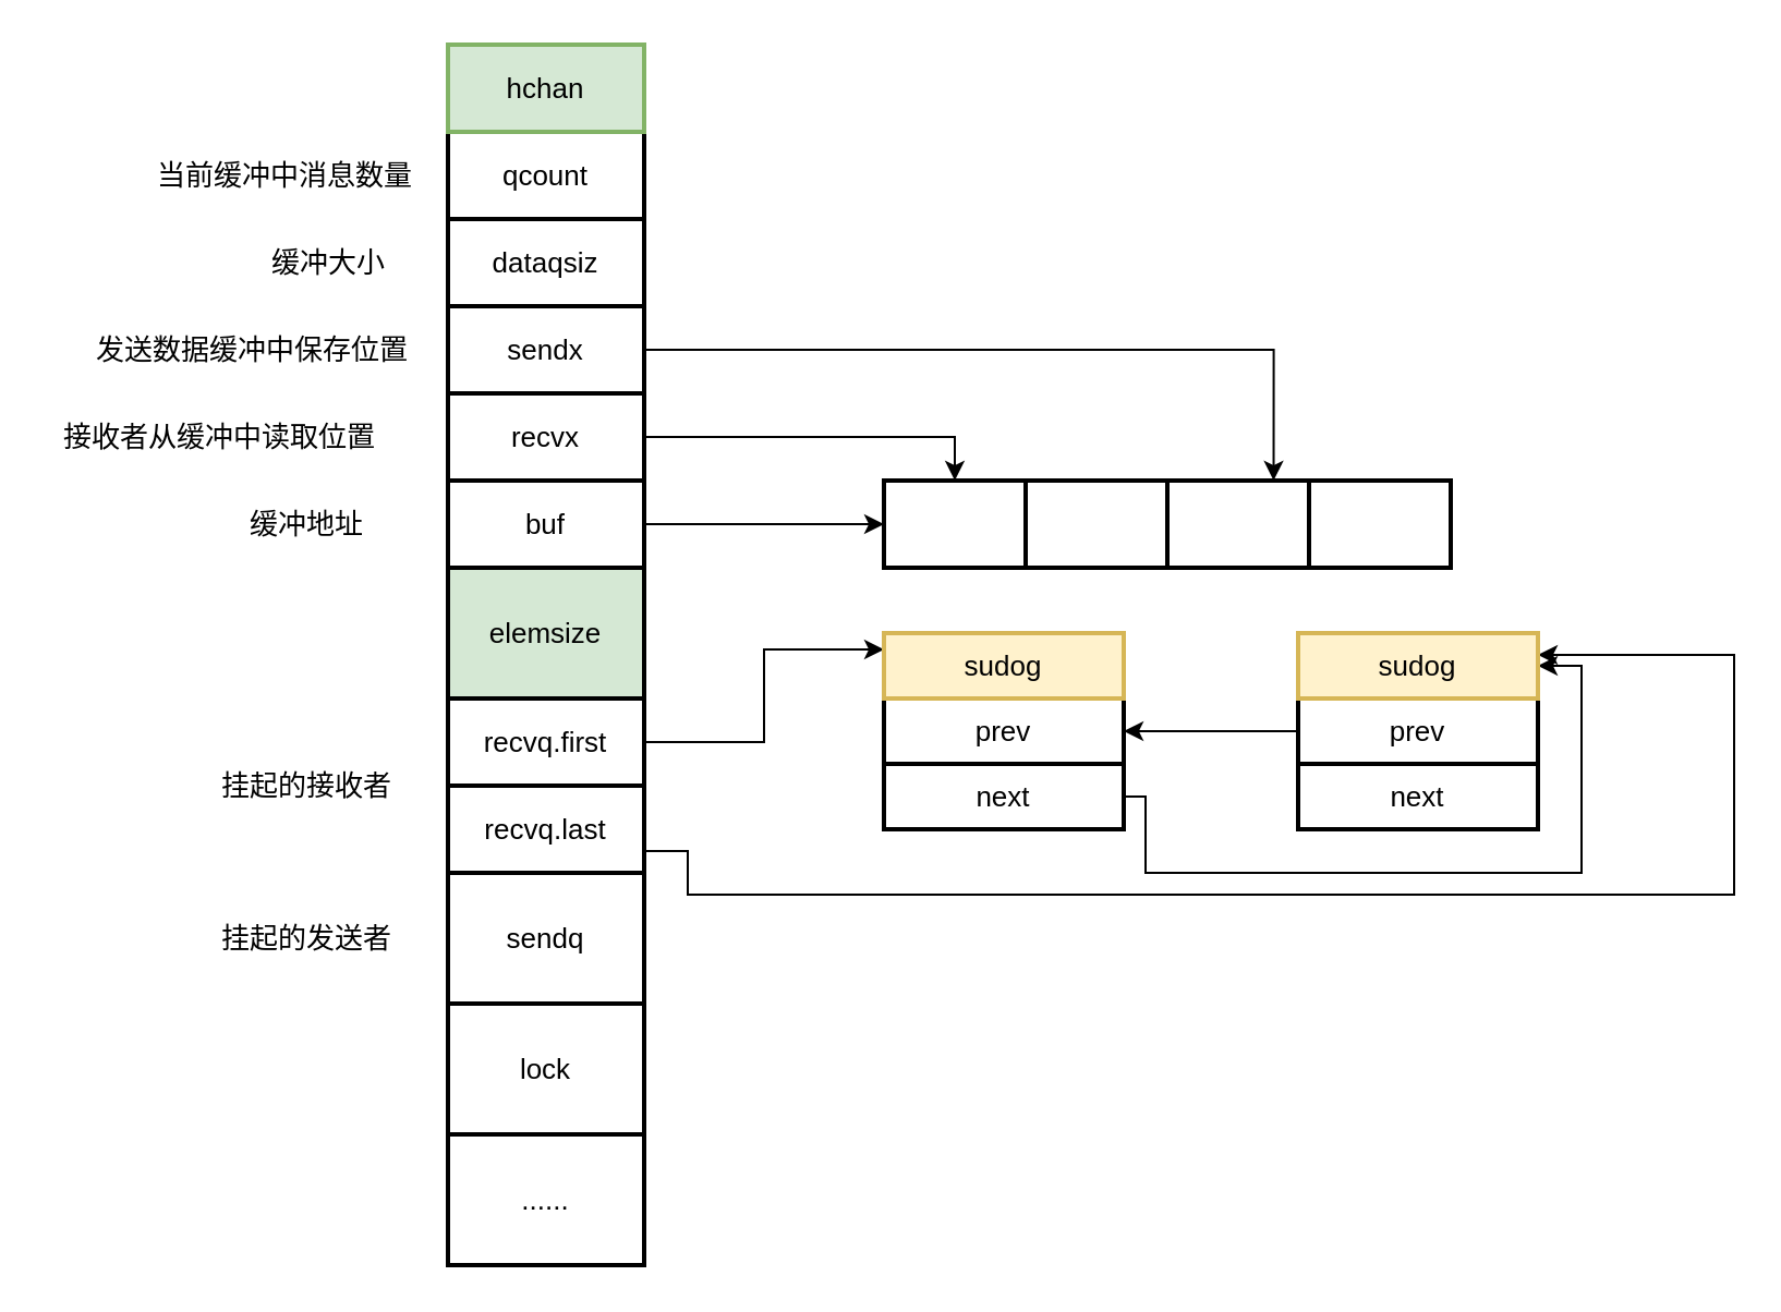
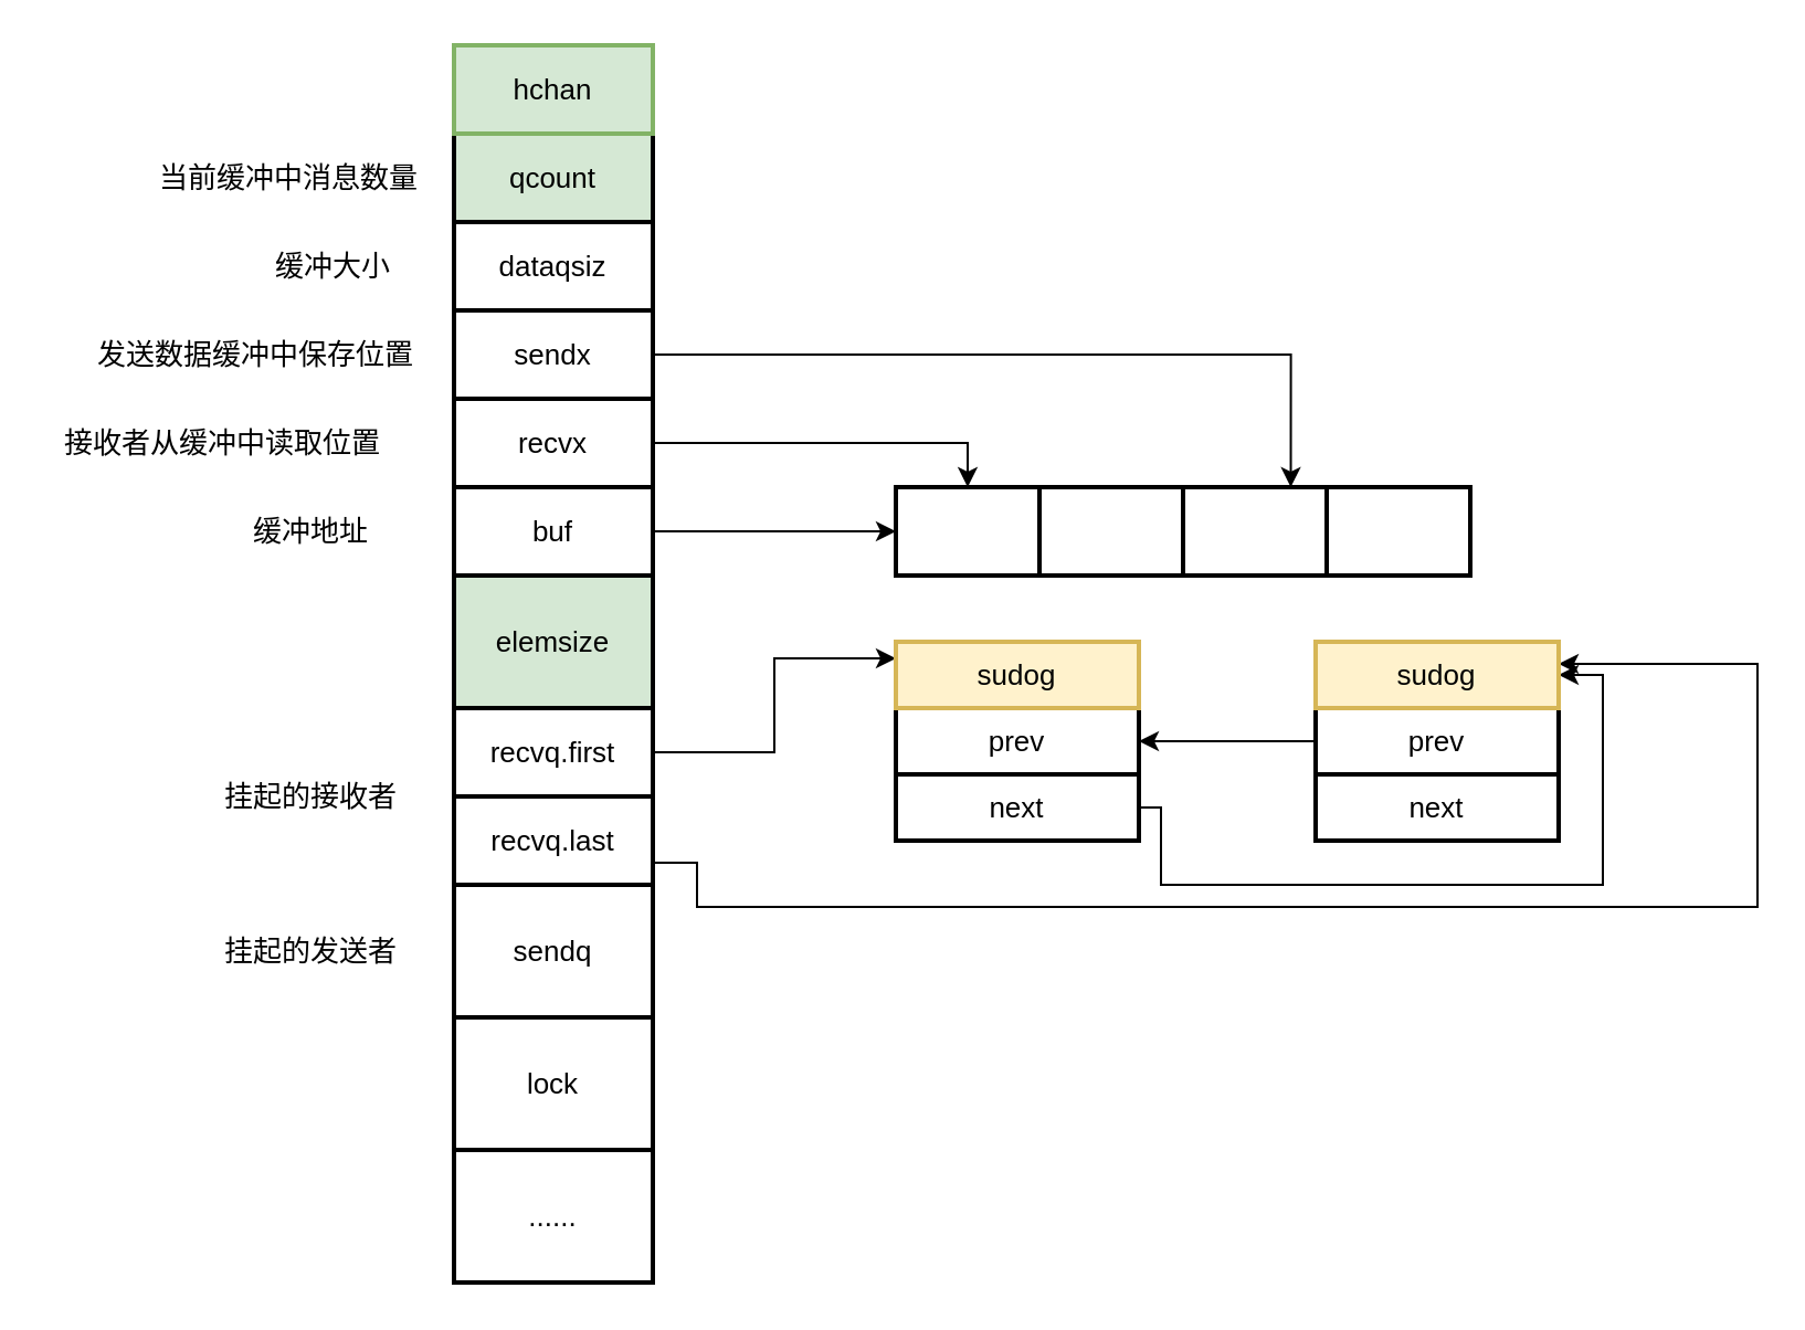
  <mxCell id="0" />
  <mxCell id="1" parent="0" />
  <mxCell id="2" value="" style="edgeStyle=orthogonalEdgeStyle;rounded=0;orthogonalLoop=1;jettySize=auto;html=1;fontSize=13;" edge="1" parent="1" source="4" target="6"><mxGeometry relative="1" as="geometry" /></mxCell>
  <mxCell id="3" style="edgeStyle=orthogonalEdgeStyle;rounded=0;orthogonalLoop=1;jettySize=auto;html=1;entryX=0;entryY=0.25;entryDx=0;entryDy=0;fontSize=13;" edge="1" parent="1" source="4" target="30"><mxGeometry relative="1" as="geometry" /></mxCell>
  <mxCell id="4" value="&lt;span style=&quot;font-size: 13px&quot;&gt;recvq.first&lt;/span&gt;" style="rounded=0;whiteSpace=wrap;html=1;strokeWidth=2;" vertex="1" parent="1"><mxGeometry x="205" y="320" width="90" height="40" as="geometry" /></mxCell>
  <mxCell id="5" style="edgeStyle=orthogonalEdgeStyle;rounded=0;orthogonalLoop=1;jettySize=auto;html=1;fontSize=13;exitX=1;exitY=0.75;exitDx=0;exitDy=0;entryX=1;entryY=0.333;entryDx=0;entryDy=0;entryPerimeter=0;" edge="1" parent="1" source="6" target="37"><mxGeometry relative="1" as="geometry"><mxPoint x="715" y="300" as="targetPoint" /><Array as="points"><mxPoint x="315" y="390" /><mxPoint x="315" y="410" /><mxPoint x="795" y="410" /><mxPoint x="795" y="300" /></Array></mxGeometry></mxCell>
  <mxCell id="6" value="&lt;span style=&quot;font-size: 13px&quot;&gt;recvq.last&lt;/span&gt;" style="rounded=0;whiteSpace=wrap;html=1;strokeWidth=2;" vertex="1" parent="1"><mxGeometry x="205" y="360" width="90" height="40" as="geometry" /></mxCell>
  <mxCell id="7" value="" style="edgeStyle=orthogonalEdgeStyle;rounded=0;orthogonalLoop=1;jettySize=auto;html=1;fontSize=13;" edge="1" parent="1" source="9" target="20"><mxGeometry relative="1" as="geometry" /></mxCell>
  <mxCell id="8" value="" style="edgeStyle=orthogonalEdgeStyle;rounded=0;orthogonalLoop=1;jettySize=auto;html=1;fontSize=13;" edge="1" parent="1" source="9" target="12"><mxGeometry relative="1" as="geometry" /></mxCell>
  <mxCell id="9" value="&lt;span style=&quot;font-size: 13px&quot;&gt;dataqsiz&lt;/span&gt;" style="rounded=0;whiteSpace=wrap;html=1;strokeWidth=2;" vertex="1" parent="1"><mxGeometry x="205" y="100" width="90" height="40" as="geometry" /></mxCell>
  <mxCell id="10" value="" style="edgeStyle=orthogonalEdgeStyle;rounded=0;orthogonalLoop=1;jettySize=auto;html=1;fontSize=13;" edge="1" parent="1" source="12" target="14"><mxGeometry relative="1" as="geometry" /></mxCell>
  <mxCell id="11" style="edgeStyle=orthogonalEdgeStyle;rounded=0;orthogonalLoop=1;jettySize=auto;html=1;entryX=0.75;entryY=0;entryDx=0;entryDy=0;fontSize=13;" edge="1" parent="1" source="12" target="41"><mxGeometry relative="1" as="geometry" /></mxCell>
  <mxCell id="12" value="&lt;span style=&quot;font-size: 13px&quot;&gt;sendx&lt;/span&gt;" style="rounded=0;whiteSpace=wrap;html=1;strokeWidth=2;" vertex="1" parent="1"><mxGeometry x="205" y="140" width="90" height="40" as="geometry" /></mxCell>
  <mxCell id="13" style="edgeStyle=orthogonalEdgeStyle;rounded=0;orthogonalLoop=1;jettySize=auto;html=1;entryX=0.5;entryY=0;entryDx=0;entryDy=0;fontSize=13;" edge="1" parent="1" source="14" target="39"><mxGeometry relative="1" as="geometry" /></mxCell>
  <mxCell id="14" value="&lt;span style=&quot;font-size: 13px&quot;&gt;recvx&lt;/span&gt;" style="rounded=0;whiteSpace=wrap;html=1;strokeWidth=2;" vertex="1" parent="1"><mxGeometry x="205" y="180" width="90" height="40" as="geometry" /></mxCell>
  <mxCell id="15" value="" style="edgeStyle=orthogonalEdgeStyle;rounded=0;orthogonalLoop=1;jettySize=auto;html=1;fontSize=13;" edge="1" parent="1" source="17" target="18"><mxGeometry relative="1" as="geometry" /></mxCell>
  <mxCell id="16" style="edgeStyle=orthogonalEdgeStyle;rounded=0;orthogonalLoop=1;jettySize=auto;html=1;entryX=0;entryY=0.5;entryDx=0;entryDy=0;fontSize=13;exitX=1;exitY=0.5;exitDx=0;exitDy=0;" edge="1" parent="1" source="17" target="39"><mxGeometry relative="1" as="geometry"><Array as="points"><mxPoint x="400" y="240" /></Array></mxGeometry></mxCell>
  <mxCell id="17" value="&lt;span style=&quot;font-size: 13px&quot;&gt;buf&lt;/span&gt;" style="rounded=0;whiteSpace=wrap;html=1;strokeWidth=2;" vertex="1" parent="1"><mxGeometry x="205" y="220" width="90" height="40" as="geometry" /></mxCell>
  <mxCell id="18" value="&lt;span style=&quot;font-size: 13px&quot;&gt;elemsize&lt;/span&gt;" style="rounded=0;whiteSpace=wrap;html=1;strokeWidth=2;fillColor=#d5e8d4;" vertex="1" parent="1"><mxGeometry x="205" y="260" width="90" height="60" as="geometry" /></mxCell>
  <mxCell id="19" value="" style="edgeStyle=orthogonalEdgeStyle;rounded=0;orthogonalLoop=1;jettySize=auto;html=1;fontSize=13;" edge="1" parent="1" source="20" target="21"><mxGeometry relative="1" as="geometry" /></mxCell>
- <mxCell id="20" value="&lt;span style=&quot;font-size: 13px&quot;&gt;qcount&lt;/span&gt;" style="rounded=0;whiteSpace=wrap;html=1;strokeWidth=2;" vertex="1" parent="1"><mxGeometry x="205" y="60" width="90" height="40" as="geometry" /></mxCell>
+ <mxCell id="20" value="&lt;span style=&quot;font-size: 13px&quot;&gt;qcount&lt;/span&gt;" style="rounded=0;whiteSpace=wrap;html=1;strokeWidth=2;fillColor=#d5e8d4;" vertex="1" parent="1"><mxGeometry x="205" y="60" width="90" height="40" as="geometry" /></mxCell>
  <mxCell id="21" value="&lt;span style=&quot;font-size: 13px&quot;&gt;hchan&lt;/span&gt;" style="rounded=0;whiteSpace=wrap;html=1;strokeWidth=2;fillColor=#d5e8d4;strokeColor=#82b366;" vertex="1" parent="1"><mxGeometry x="205" y="20" width="90" height="40" as="geometry" /></mxCell>
  <mxCell id="22" value="" style="edgeStyle=orthogonalEdgeStyle;rounded=0;orthogonalLoop=1;jettySize=auto;html=1;fontSize=13;" edge="1" parent="1" source="23" target="25"><mxGeometry relative="1" as="geometry" /></mxCell>
  <mxCell id="23" value="sendq" style="rounded=0;whiteSpace=wrap;html=1;strokeWidth=2;fontSize=13;" vertex="1" parent="1"><mxGeometry x="205" y="400" width="90" height="60" as="geometry" /></mxCell>
  <mxCell id="24" value="" style="edgeStyle=orthogonalEdgeStyle;rounded=0;orthogonalLoop=1;jettySize=auto;html=1;fontSize=13;" edge="1" parent="1" source="25" target="26"><mxGeometry relative="1" as="geometry" /></mxCell>
  <mxCell id="25" value="lock" style="rounded=0;whiteSpace=wrap;html=1;strokeWidth=2;fontSize=13;" vertex="1" parent="1"><mxGeometry x="205" y="460" width="90" height="60" as="geometry" /></mxCell>
  <mxCell id="26" value="......" style="rounded=0;whiteSpace=wrap;html=1;strokeWidth=2;fontSize=13;" vertex="1" parent="1"><mxGeometry x="205" y="520" width="90" height="60" as="geometry" /></mxCell>
  <mxCell id="27" value="" style="edgeStyle=orthogonalEdgeStyle;rounded=0;orthogonalLoop=1;jettySize=auto;html=1;fontSize=13;" edge="1" parent="1" source="29" target="32"><mxGeometry relative="1" as="geometry" /></mxCell>
  <mxCell id="28" value="" style="edgeStyle=orthogonalEdgeStyle;rounded=0;orthogonalLoop=1;jettySize=auto;html=1;fontSize=13;" edge="1" parent="1" source="29" target="30"><mxGeometry relative="1" as="geometry" /></mxCell>
  <mxCell id="29" value="prev" style="rounded=0;whiteSpace=wrap;html=1;strokeWidth=2;fontSize=13;" vertex="1" parent="1"><mxGeometry x="405" y="320" width="110" height="30" as="geometry" /></mxCell>
  <mxCell id="30" value="sudog" style="rounded=0;whiteSpace=wrap;html=1;strokeWidth=2;fontSize=13;fillColor=#fff2cc;strokeColor=#d6b656;" vertex="1" parent="1"><mxGeometry x="405" y="290" width="110" height="30" as="geometry" /></mxCell>
  <mxCell id="31" style="edgeStyle=orthogonalEdgeStyle;rounded=0;orthogonalLoop=1;jettySize=auto;html=1;entryX=1;entryY=0.5;entryDx=0;entryDy=0;fontSize=13;" edge="1" parent="1" source="32" target="37"><mxGeometry relative="1" as="geometry"><Array as="points"><mxPoint x="525" y="365" /><mxPoint x="525" y="400" /><mxPoint x="725" y="400" /><mxPoint x="725" y="305" /></Array></mxGeometry></mxCell>
  <mxCell id="32" value="next" style="rounded=0;whiteSpace=wrap;html=1;strokeWidth=2;fontSize=13;" vertex="1" parent="1"><mxGeometry x="405" y="350" width="110" height="30" as="geometry" /></mxCell>
  <mxCell id="33" value="" style="edgeStyle=orthogonalEdgeStyle;rounded=0;orthogonalLoop=1;jettySize=auto;html=1;fontSize=13;" edge="1" source="36" target="38" parent="1"><mxGeometry relative="1" as="geometry" /></mxCell>
  <mxCell id="34" value="" style="edgeStyle=orthogonalEdgeStyle;rounded=0;orthogonalLoop=1;jettySize=auto;html=1;fontSize=13;" edge="1" source="36" target="37" parent="1"><mxGeometry relative="1" as="geometry" /></mxCell>
  <mxCell id="35" style="edgeStyle=orthogonalEdgeStyle;rounded=0;orthogonalLoop=1;jettySize=auto;html=1;entryX=1;entryY=0.5;entryDx=0;entryDy=0;fontSize=13;" edge="1" parent="1" source="36" target="29"><mxGeometry relative="1" as="geometry" /></mxCell>
  <mxCell id="36" value="prev" style="rounded=0;whiteSpace=wrap;html=1;strokeWidth=2;fontSize=13;" vertex="1" parent="1"><mxGeometry x="595" y="320" width="110" height="30" as="geometry" /></mxCell>
  <mxCell id="37" value="sudog" style="rounded=0;whiteSpace=wrap;html=1;strokeWidth=2;fontSize=13;fillColor=#fff2cc;strokeColor=#d6b656;" vertex="1" parent="1"><mxGeometry x="595" y="290" width="110" height="30" as="geometry" /></mxCell>
  <mxCell id="38" value="next" style="rounded=0;whiteSpace=wrap;html=1;strokeWidth=2;fontSize=13;" vertex="1" parent="1"><mxGeometry x="595" y="350" width="110" height="30" as="geometry" /></mxCell>
  <mxCell id="39" value="" style="rounded=0;whiteSpace=wrap;html=1;strokeWidth=2;fontSize=13;" vertex="1" parent="1"><mxGeometry x="405" y="220" width="65" height="40" as="geometry" /></mxCell>
  <mxCell id="40" value="" style="rounded=0;whiteSpace=wrap;html=1;strokeWidth=2;fontSize=13;" vertex="1" parent="1"><mxGeometry x="470" y="220" width="65" height="40" as="geometry" /></mxCell>
  <mxCell id="41" value="" style="rounded=0;whiteSpace=wrap;html=1;strokeWidth=2;fontSize=13;" vertex="1" parent="1"><mxGeometry x="535" y="220" width="65" height="40" as="geometry" /></mxCell>
  <mxCell id="42" value="" style="rounded=0;whiteSpace=wrap;html=1;strokeWidth=2;fontSize=13;" vertex="1" parent="1"><mxGeometry x="600" y="220" width="65" height="40" as="geometry" /></mxCell>
  <mxCell id="43" value="缓冲大小" style="text;html=1;align=center;verticalAlign=middle;resizable=0;points=[];autosize=1;fontSize=13;" vertex="1" parent="1"><mxGeometry x="115" y="110" width="70" height="20" as="geometry" /></mxCell>
  <mxCell id="44" value="当前缓冲中消息数量" style="text;html=1;align=center;verticalAlign=middle;resizable=0;points=[];autosize=1;fontSize=13;" vertex="1" parent="1"><mxGeometry x="65" y="70" width="130" height="20" as="geometry" /></mxCell>
  <mxCell id="45" value="发送数据缓冲中保存位置" style="text;html=1;align=center;verticalAlign=middle;resizable=0;points=[];autosize=1;fontSize=13;" vertex="1" parent="1"><mxGeometry x="35" y="150" width="160" height="20" as="geometry" /></mxCell>
  <mxCell id="46" value="接收者从缓冲中读取位置" style="text;html=1;align=center;verticalAlign=middle;resizable=0;points=[];autosize=1;fontSize=13;" vertex="1" parent="1"><mxGeometry x="20" y="190" width="160" height="20" as="geometry" /></mxCell>
  <mxCell id="47" value="缓冲地址" style="text;html=1;align=center;verticalAlign=middle;resizable=0;points=[];autosize=1;fontSize=13;" vertex="1" parent="1"><mxGeometry x="105" width="70" height="20" as="geometry" y="230" /></mxCell>
  <mxCell id="48" value="挂起的发送者" style="text;html=1;align=center;verticalAlign=middle;resizable=0;points=[];autosize=1;fontSize=13;" vertex="1" parent="1"><mxGeometry y="420" width="90" height="20" as="geometry" x="95" /></mxCell>
  <mxCell id="49" value="挂起的接收者" style="text;html=1;align=center;verticalAlign=middle;resizable=0;points=[];autosize=1;fontSize=13;" vertex="1" parent="1"><mxGeometry y="350" width="90" height="20" as="geometry" x="95" /></mxCell>
